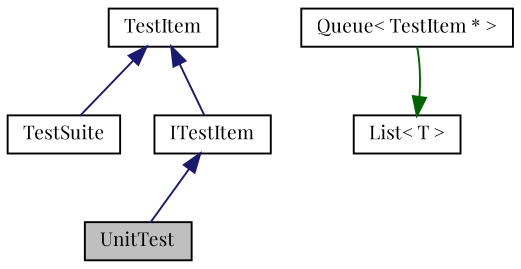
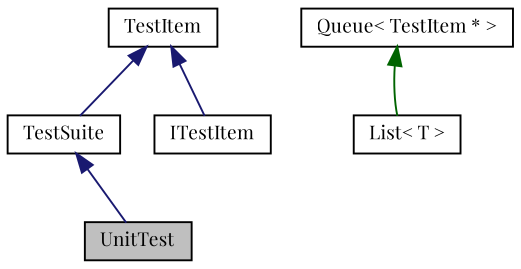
  digraph {
    fontname="Playfair Display"
    node [color=black fillcolor=white fontname="Playfair Display" fontsize=10 shape=record style=filled]
    edge [color=midnightblue dir=back fontname="Playfair Display" fontsize=10 labelfontname=Helvetica labelfontsize=10 style=solid]
    n1 [fillcolor=grey75 fontcolor=black height=0.2 label=UnitTest width=0.4]
    n2 [height=0.2 label=TestSuite width=0.4]
    n3 [height=0.2 label=TestItem width=0.4]
    n4 [height=0.2 label=ITestItem width=0.4]
    n5 [height=0.2 label="Queue\< TestItem * \>" width=0.4]
    n6 [height=0.2 label="List\< T \>" width=0.4]
-   n4 -> n1
+   n2 -> n1
    n3 -> n2
    n3 -> n4
-   n6 -> n5 [color=darkgreen]
+   n5 -> n6 [color=darkgreen]
  }
